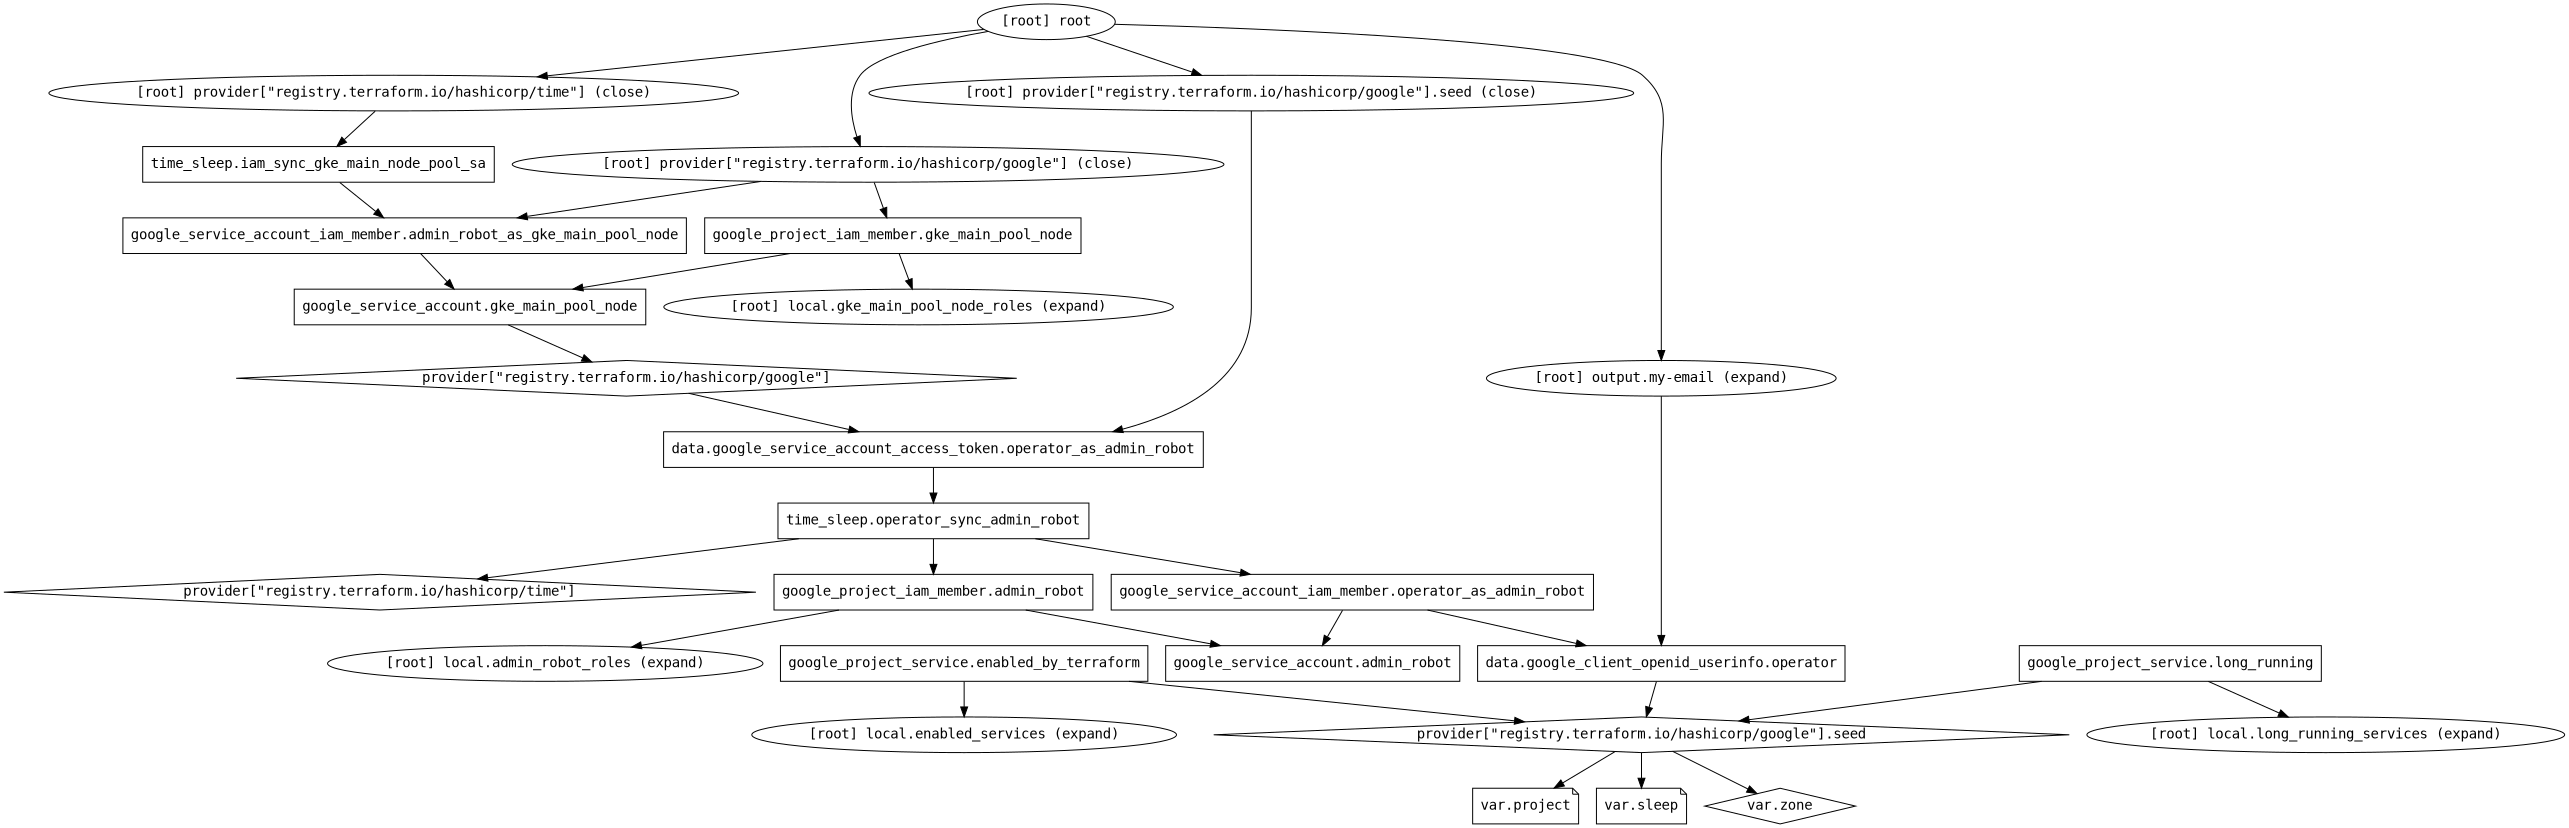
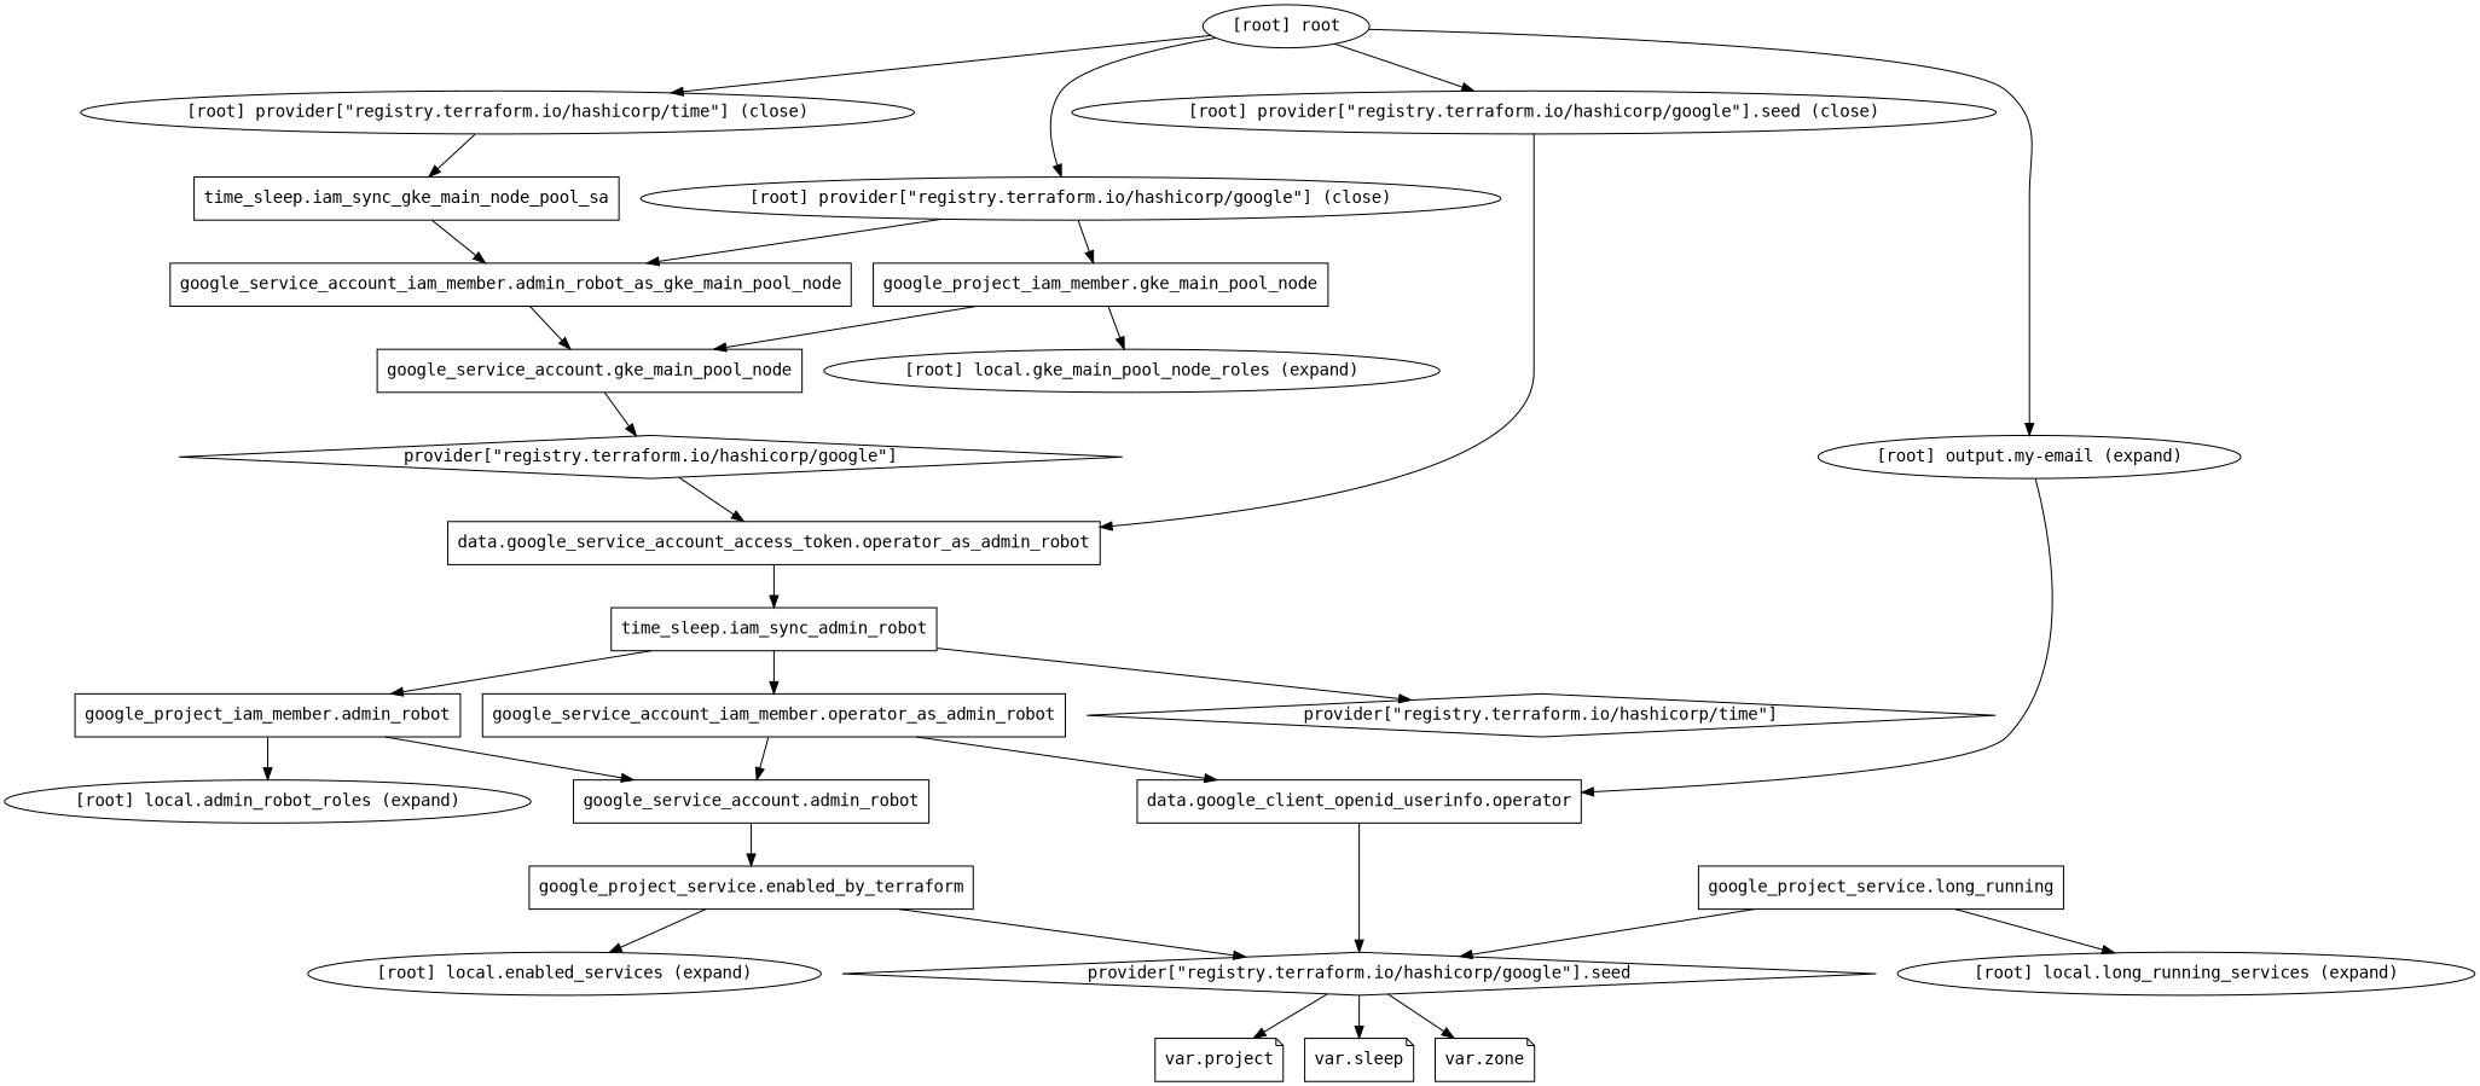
  digraph {
    compound=true
    fontname="DejaVu Sans Mono"
    newrank=true
    node [fontname="DejaVu Sans Mono" shape=box]
    edge [fontname="DejaVu Sans Mono"]
    n1 [label="data.google_client_openid_userinfo.operator"]
    n2 [label="provider[\"registry.terraform.io/hashicorp/google\"].seed" shape=diamond]
    n3 [label="data.google_service_account_access_token.operator_as_admin_robot"]
-   n4 [label="time_sleep.operator_sync_admin_robot"]
+   n4 [label="time_sleep.iam_sync_admin_robot"]
    n5 [label="google_project_iam_member.admin_robot"]
    n6 [label="google_service_account.admin_robot"]
    "[root] local.admin_robot_roles (expand)" [shape=""]
    n8 [label="google_project_iam_member.gke_main_pool_node"]
    n9 [label="google_service_account.gke_main_pool_node"]
    "[root] local.gke_main_pool_node_roles (expand)" [shape=""]
    n11 [label="google_project_service.enabled_by_terraform"]
    "[root] local.enabled_services (expand)" [shape=""]
    n13 [label="google_project_service.long_running"]
    "[root] local.long_running_services (expand)" [shape=""]
    n15 [label="provider[\"registry.terraform.io/hashicorp/google\"]" shape=diamond]
    n16 [label="google_service_account_iam_member.admin_robot_as_gke_main_pool_node"]
    n17 [label="google_service_account_iam_member.operator_as_admin_robot"]
    n18 [label="var.project" shape=note]
    n19 [label="var.sleep" shape=note]
-   n20 [label="var.zone" shape=diamond]
+   n20 [label="var.zone" shape=note]
    n21 [label="provider[\"registry.terraform.io/hashicorp/time\"]" shape=diamond]
    n22 [label="time_sleep.iam_sync_gke_main_node_pool_sa"]
    "[root] output.my-email (expand)" [shape=""]
    "[root] provider[\"registry.terraform.io/hashicorp/google\"] (close)" [shape=""]
    "[root] provider[\"registry.terraform.io/hashicorp/google\"].seed (close)" [shape=""]
    "[root] provider[\"registry.terraform.io/hashicorp/time\"] (close)" [shape=""]
    "[root] root" [shape=""]
    subgraph sub_1 {
      n1
      n2
      n3
      n4
      n5
      n6
      "[root] local.admin_robot_roles (expand)"
      n8
      n9
      "[root] local.gke_main_pool_node_roles (expand)"
      n11
      "[root] local.enabled_services (expand)"
      n13
      "[root] local.long_running_services (expand)"
      n15
      n16
      n17
      n18
      n19
      n20
      n21
      n22
      "[root] output.my-email (expand)"
      "[root] provider[\"registry.terraform.io/hashicorp/google\"] (close)"
      "[root] provider[\"registry.terraform.io/hashicorp/google\"].seed (close)"
      "[root] provider[\"registry.terraform.io/hashicorp/time\"] (close)"
      "[root] root"
    }
    n1 -> n2
    n2 -> n18
    n2 -> n19
    n2 -> n20
    n3 -> n4
    n4 -> n5
    n4 -> n17
    n4 -> n21
    n5 -> n6
    n5 -> "[root] local.admin_robot_roles (expand)"
+   n6 -> n11
    n8 -> n9
    n8 -> "[root] local.gke_main_pool_node_roles (expand)"
    n9 -> n15
    n11 -> n2
    n11 -> "[root] local.enabled_services (expand)"
    n13 -> n2
    n13 -> "[root] local.long_running_services (expand)"
    n15 -> n3
    n16 -> n9
    n17 -> n1
    n17 -> n6
    n22 -> n16
    "[root] output.my-email (expand)" -> n1
    "[root] provider[\"registry.terraform.io/hashicorp/google\"] (close)" -> n8
    "[root] provider[\"registry.terraform.io/hashicorp/google\"] (close)" -> n16
    "[root] provider[\"registry.terraform.io/hashicorp/google\"].seed (close)" -> n3
    "[root] provider[\"registry.terraform.io/hashicorp/time\"] (close)" -> n22
    "[root] root" -> "[root] output.my-email (expand)"
    "[root] root" -> "[root] provider[\"registry.terraform.io/hashicorp/google\"] (close)"
    "[root] root" -> "[root] provider[\"registry.terraform.io/hashicorp/google\"].seed (close)"
    "[root] root" -> "[root] provider[\"registry.terraform.io/hashicorp/time\"] (close)"
  }
